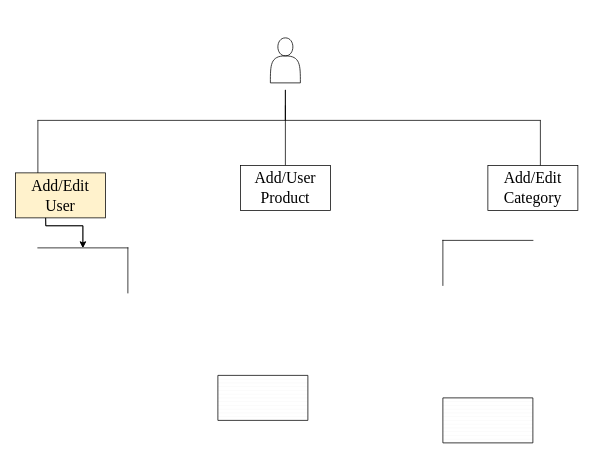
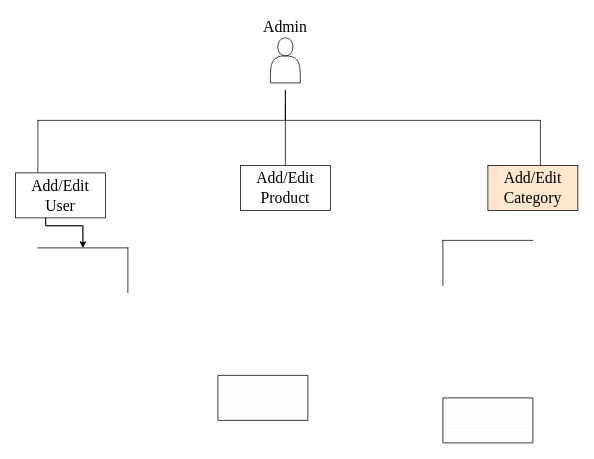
  <mxCell id="0" />
  <mxCell id="1" parent="0" />
  <mxCell id="2" value="" style="shape=actor;whiteSpace=wrap;html=1;" vertex="1" parent="1"><mxGeometry x="360" y="50" width="40" height="60" as="geometry" /></mxCell>
  <mxCell id="3" value="" style="shape=partialRectangle;whiteSpace=wrap;html=1;top=0;left=0;fillColor=none;" vertex="1" parent="1"><mxGeometry x="50" y="120" width="330" height="40" as="geometry" /></mxCell>
  <mxCell id="4" value="" style="shape=partialRectangle;whiteSpace=wrap;html=1;top=0;left=0;fillColor=none;direction=east;flipH=1;" vertex="1" parent="1"><mxGeometry x="380" y="120" width="340" height="40" as="geometry" /></mxCell>
  <mxCell id="5" value="" style="endArrow=none;html=1;rounded=0;" edge="1" parent="1"><mxGeometry width="50" height="50" relative="1" as="geometry"><mxPoint x="380" y="140" as="sourcePoint" /><mxPoint x="380" y="220" as="targetPoint" /></mxGeometry></mxCell>
  <mxCell id="6" value="" style="endArrow=none;html=1;rounded=0;" edge="1" parent="1"><mxGeometry width="50" height="50" relative="1" as="geometry"><mxPoint x="50" y="160" as="sourcePoint" /><mxPoint x="50" y="240" as="targetPoint" /></mxGeometry></mxCell>
  <mxCell id="7" value="" style="endArrow=none;html=1;rounded=0;" edge="1" parent="1"><mxGeometry width="50" height="50" relative="1" as="geometry"><mxPoint x="720" y="160" as="sourcePoint" /><mxPoint x="720" y="240" as="targetPoint" /></mxGeometry></mxCell>
  <mxCell id="8" value="" style="edgeStyle=orthogonalEdgeStyle;rounded=0;orthogonalLoop=1;jettySize=auto;html=1;" edge="1" parent="1" target="12"><mxGeometry relative="1" as="geometry"><mxPoint x="60" y="270" as="sourcePoint" /></mxGeometry></mxCell>
  <mxCell id="9" value="" style="edgeStyle=orthogonalEdgeStyle;rounded=0;orthogonalLoop=1;jettySize=auto;html=1;" edge="1" parent="1" target="12"><mxGeometry relative="1" as="geometry"><mxPoint x="60" y="270" as="sourcePoint" /></mxGeometry></mxCell>
  <mxCell id="10" value="" style="verticalLabelPosition=bottom;verticalAlign=top;html=1;shape=mxgraph.basic.patternFillRect;fillStyle=hor;step=5;fillStrokeWidth=0.2;fillStrokeColor=#dddddd;" vertex="1" parent="1"><mxGeometry x="290" y="500" width="120" height="60" as="geometry" /></mxCell>
  <mxCell id="11" value="" style="verticalLabelPosition=bottom;verticalAlign=top;html=1;shape=mxgraph.basic.patternFillRect;fillStyle=hor;step=5;fillStrokeWidth=0.2;fillStrokeColor=#dddddd;" vertex="1" parent="1"><mxGeometry x="590" y="530" width="120" height="60" as="geometry" /></mxCell>
  <mxCell id="12" value="" style="shape=partialRectangle;whiteSpace=wrap;html=1;bottom=0;right=0;fillColor=none;flipH=1;" vertex="1" parent="1"><mxGeometry x="50" y="330" width="120" height="60" as="geometry" /></mxCell>
  <mxCell id="13" value="" style="shape=partialRectangle;whiteSpace=wrap;html=1;bottom=0;right=0;fillColor=none;" vertex="1" parent="1"><mxGeometry x="590" y="320" width="120" height="60" as="geometry" /></mxCell>
- <mxCell id="14" value="&lt;font face=&quot;Times New Roman&quot;&gt;Add/Edit&lt;/font&gt;&lt;div&gt;&lt;font face=&quot;Times New Roman&quot;&gt;User&lt;/font&gt;&lt;/div&gt;" style="rounded=0;whiteSpace=wrap;html=1;fontSize=21;fillColor=#fff2cc;" vertex="1" parent="1"><mxGeometry x="20" y="230" width="120" height="60" as="geometry" /></mxCell>
- <mxCell id="15" value="&lt;font face=&quot;Times New Roman&quot;&gt;Add/User&lt;/font&gt;&lt;div&gt;&lt;font face=&quot;MfvcB_Ul_9OpXYYb11lW&quot;&gt;Product&lt;/font&gt;&lt;/div&gt;" style="rounded=0;whiteSpace=wrap;html=1;fontSize=21;" vertex="1" parent="1"><mxGeometry x="320" y="220" width="120" height="60" as="geometry" /></mxCell>
- <mxCell id="16" value="&lt;font face=&quot;Times New Roman&quot;&gt;Add/Edit&lt;/font&gt;&lt;div&gt;&lt;font face=&quot;iBDMKqEGsUD5Be-Ob0pg&quot;&gt;Category&lt;/font&gt;&lt;/div&gt;" style="rounded=0;whiteSpace=wrap;html=1;fontSize=21;" vertex="1" parent="1"><mxGeometry x="650" y="220" width="120" height="60" as="geometry" /></mxCell>
+ <mxCell id="14" value="&lt;font face=&quot;Times New Roman&quot;&gt;Add/Edit&lt;/font&gt;&lt;div&gt;&lt;font face=&quot;Times New Roman&quot;&gt;User&lt;/font&gt;&lt;/div&gt;" style="rounded=0;whiteSpace=wrap;html=1;fontSize=21;" vertex="1" parent="1"><mxGeometry x="20" y="230" width="120" height="60" as="geometry" /></mxCell>
+ <mxCell id="15" value="&lt;font face=&quot;Times New Roman&quot;&gt;Add/Edit&lt;/font&gt;&lt;div&gt;&lt;font face=&quot;MfvcB_Ul_9OpXYYb11lW&quot;&gt;Product&lt;/font&gt;&lt;/div&gt;" style="rounded=0;whiteSpace=wrap;html=1;fontSize=21;" vertex="1" parent="1"><mxGeometry x="320" y="220" width="120" height="60" as="geometry" /></mxCell>
+ <mxCell id="16" value="&lt;font face=&quot;Times New Roman&quot;&gt;Add/Edit&lt;/font&gt;&lt;div&gt;&lt;font face=&quot;iBDMKqEGsUD5Be-Ob0pg&quot;&gt;Category&lt;/font&gt;&lt;/div&gt;" style="rounded=0;whiteSpace=wrap;html=1;fontSize=21;fillColor=#ffe6cc;" vertex="1" parent="1"><mxGeometry x="650" y="220" width="120" height="60" as="geometry" /></mxCell>
+ <mxCell id="17" value="Admin" style="text;html=1;align=center;verticalAlign=middle;whiteSpace=wrap;rounded=0;fontFamily=Times New Roman;fontSize=21;" vertex="1" parent="1"><mxGeometry x="350" y="20" width="60" height="30" as="geometry" /></mxCell>
